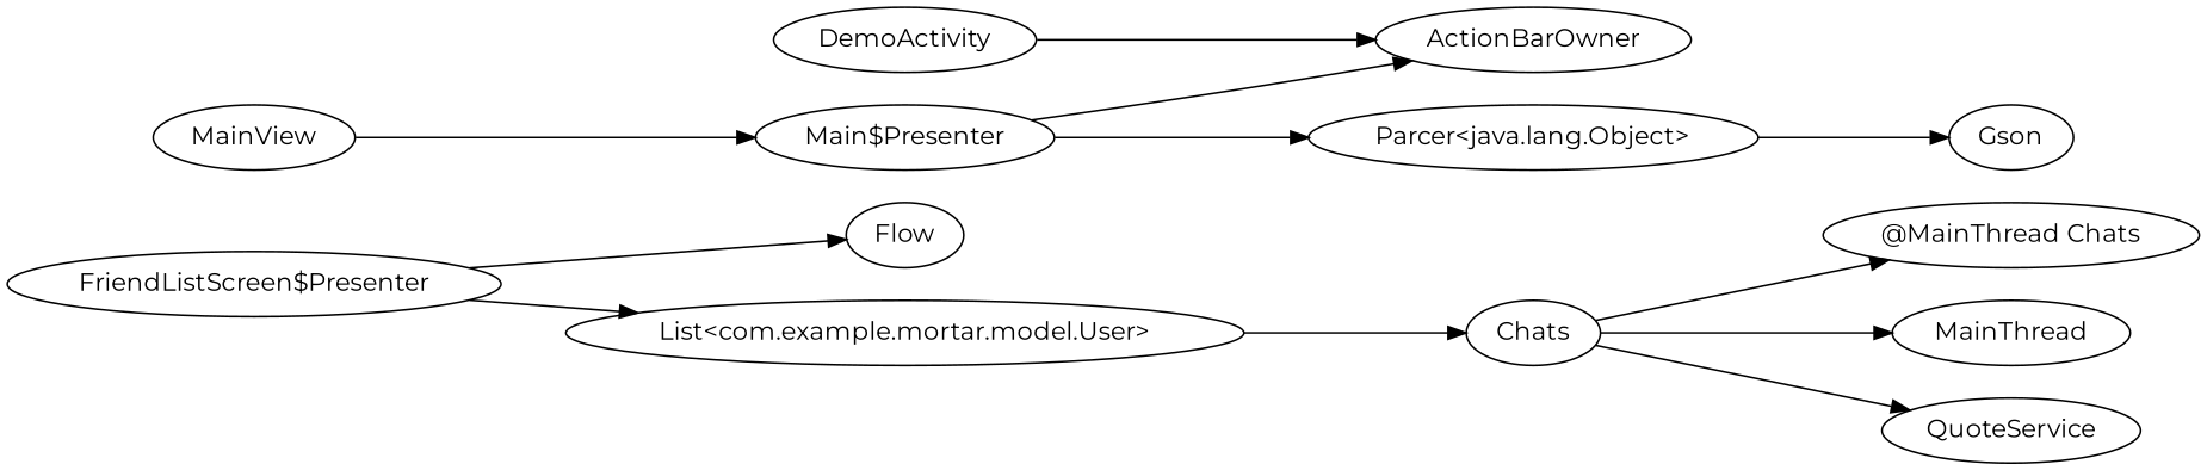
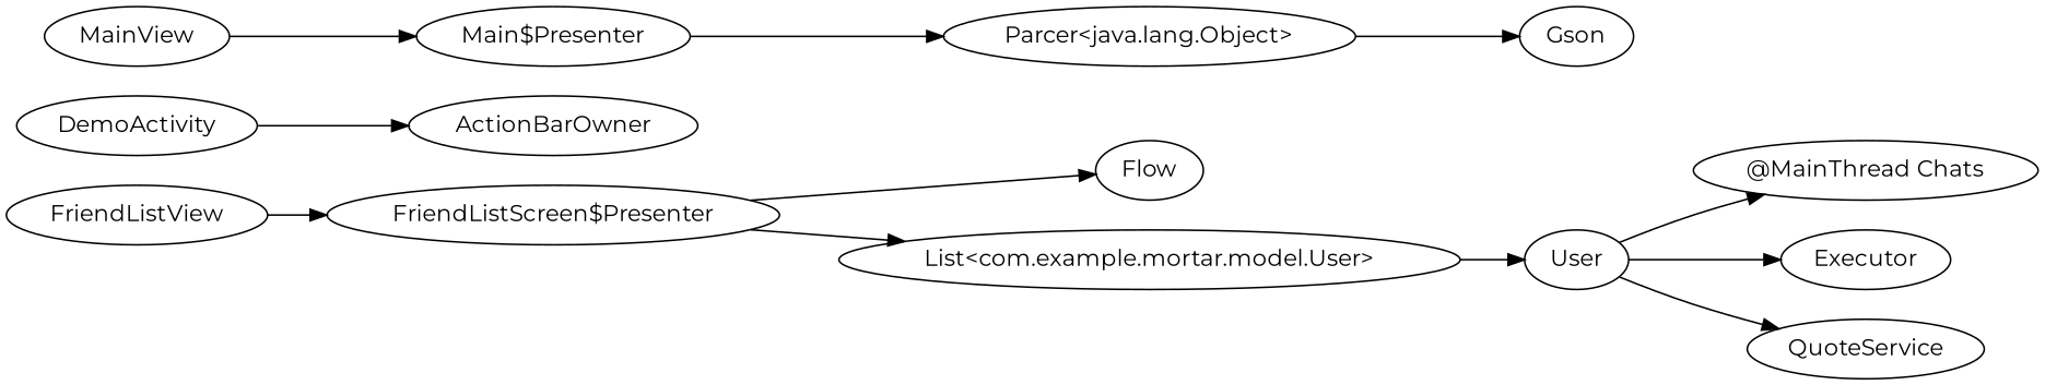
  digraph {
    concentrate=true
    fontname=Montserrat
    rankdir=LR
    node [fontname=Montserrat]
    edge [fontname=Montserrat]
    n1 [label="@MainThread Chats"]
-   Chats
-   Executor [label=MainThread]
+   Chats [label=User]
+   Executor
    QuoteService
    DemoActivity
    ActionBarOwner
    n7 [label="Main$Presenter"]
    n8 [label="Parcer<java.lang.Object>"]
    Gson
    n10 [label="FriendListScreen$Presenter"]
    Flow
    n12 [label="List<com.example.mortar.model.User>"]
+   FriendListView
    MainView
    Chats -> n1
    Chats -> Executor
    Chats -> QuoteService
    DemoActivity -> ActionBarOwner
-   n7 -> ActionBarOwner
    n7 -> n8
    n8 -> Gson
    n10 -> Flow
    n10 -> n12
    n12 -> Chats
+   FriendListView -> n10
    MainView -> n7
  }
